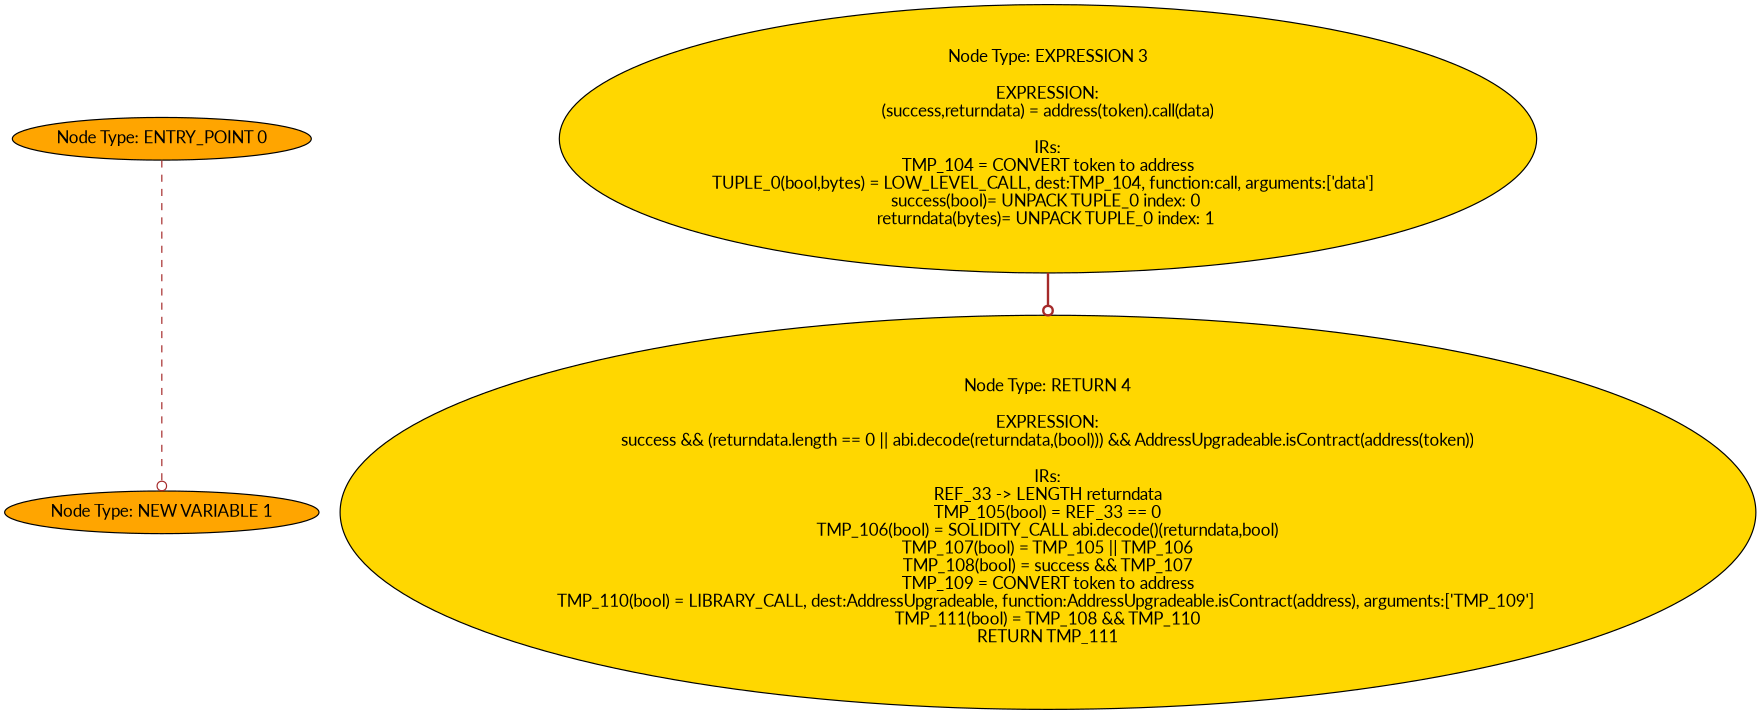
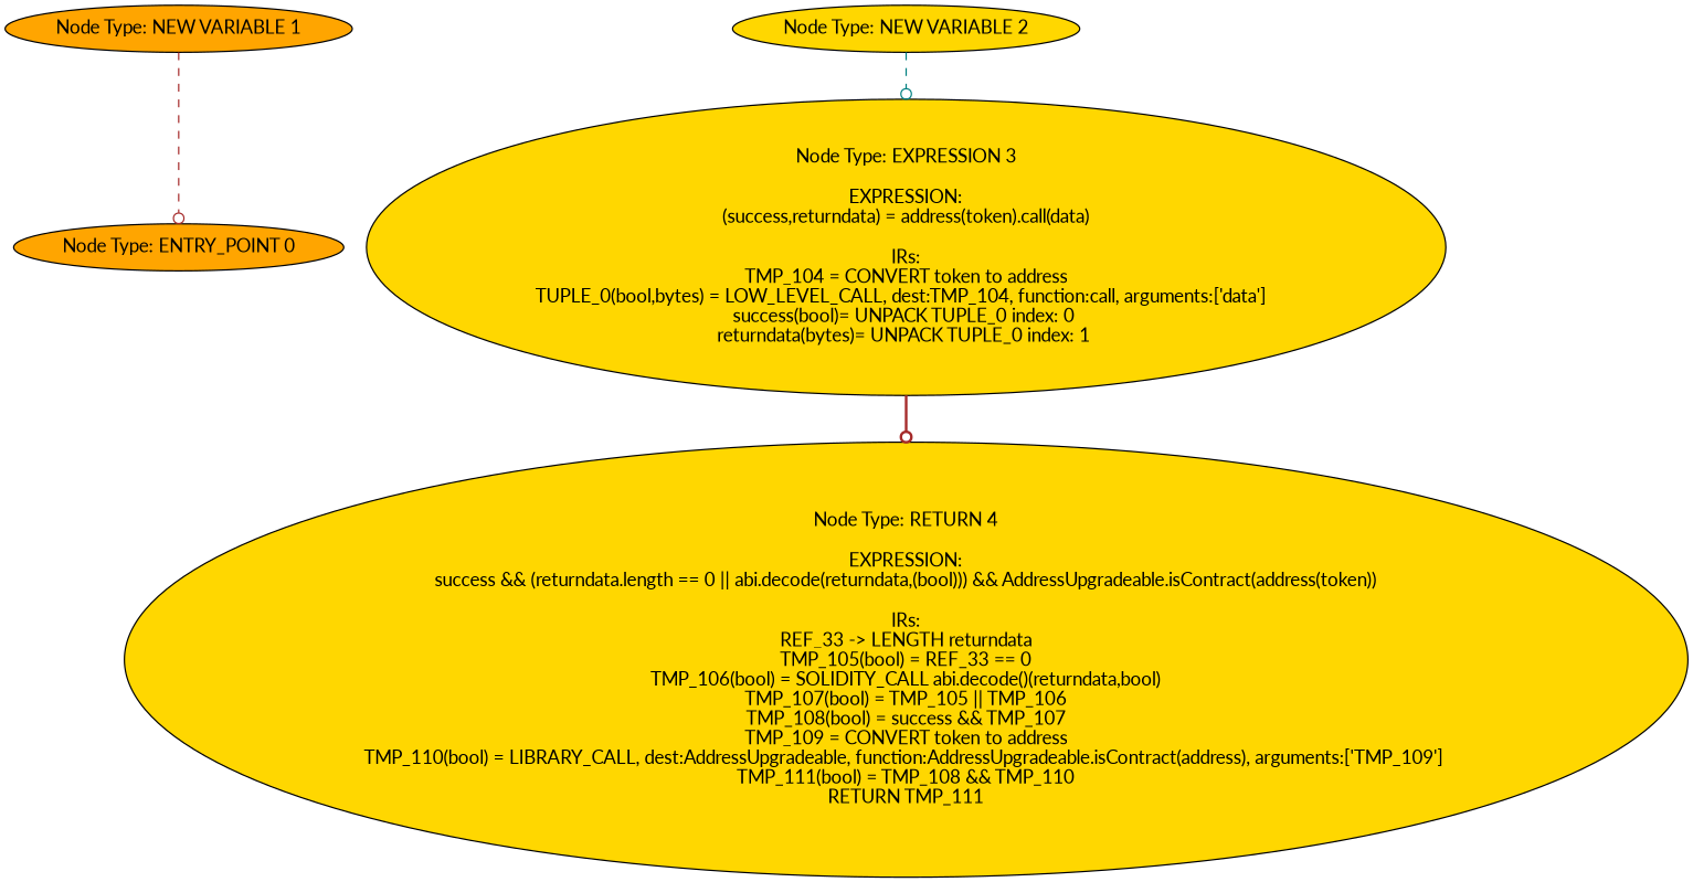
  digraph {
    fontname=Lato
    node [fillcolor=gold fontname=Lato style=filled]
    edge [arrowhead=odot color=brown fontname=Lato style=dashed]
    n1 [fillcolor=orange label="Node Type: ENTRY_POINT 0\n"]
    n2 [fillcolor=orange label="Node Type: NEW VARIABLE 1\n"]
+   n3 [label="Node Type: NEW VARIABLE 2\n"]
    n4 [label="Node Type: EXPRESSION 3\n\nEXPRESSION:\n(success,returndata) = address(token).call(data)\n\nIRs:\nTMP_104 = CONVERT token to address\nTUPLE_0(bool,bytes) = LOW_LEVEL_CALL, dest:TMP_104, function:call, arguments:['data']  \nsuccess(bool)= UNPACK TUPLE_0 index: 0 \nreturndata(bytes)= UNPACK TUPLE_0 index: 1 "]
    n5 [label="Node Type: RETURN 4\n\nEXPRESSION:\nsuccess && (returndata.length == 0 || abi.decode(returndata,(bool))) && AddressUpgradeable.isContract(address(token))\n\nIRs:\nREF_33 -> LENGTH returndata\nTMP_105(bool) = REF_33 == 0\nTMP_106(bool) = SOLIDITY_CALL abi.decode()(returndata,bool)\nTMP_107(bool) = TMP_105 || TMP_106\nTMP_108(bool) = success && TMP_107\nTMP_109 = CONVERT token to address\nTMP_110(bool) = LIBRARY_CALL, dest:AddressUpgradeable, function:AddressUpgradeable.isContract(address), arguments:['TMP_109'] \nTMP_111(bool) = TMP_108 && TMP_110\nRETURN TMP_111"]
-   n1 -> n2
+   n2 -> n1
+   n3 -> n4 [color=teal]
    n4 -> n5 [style=bold]
  }
